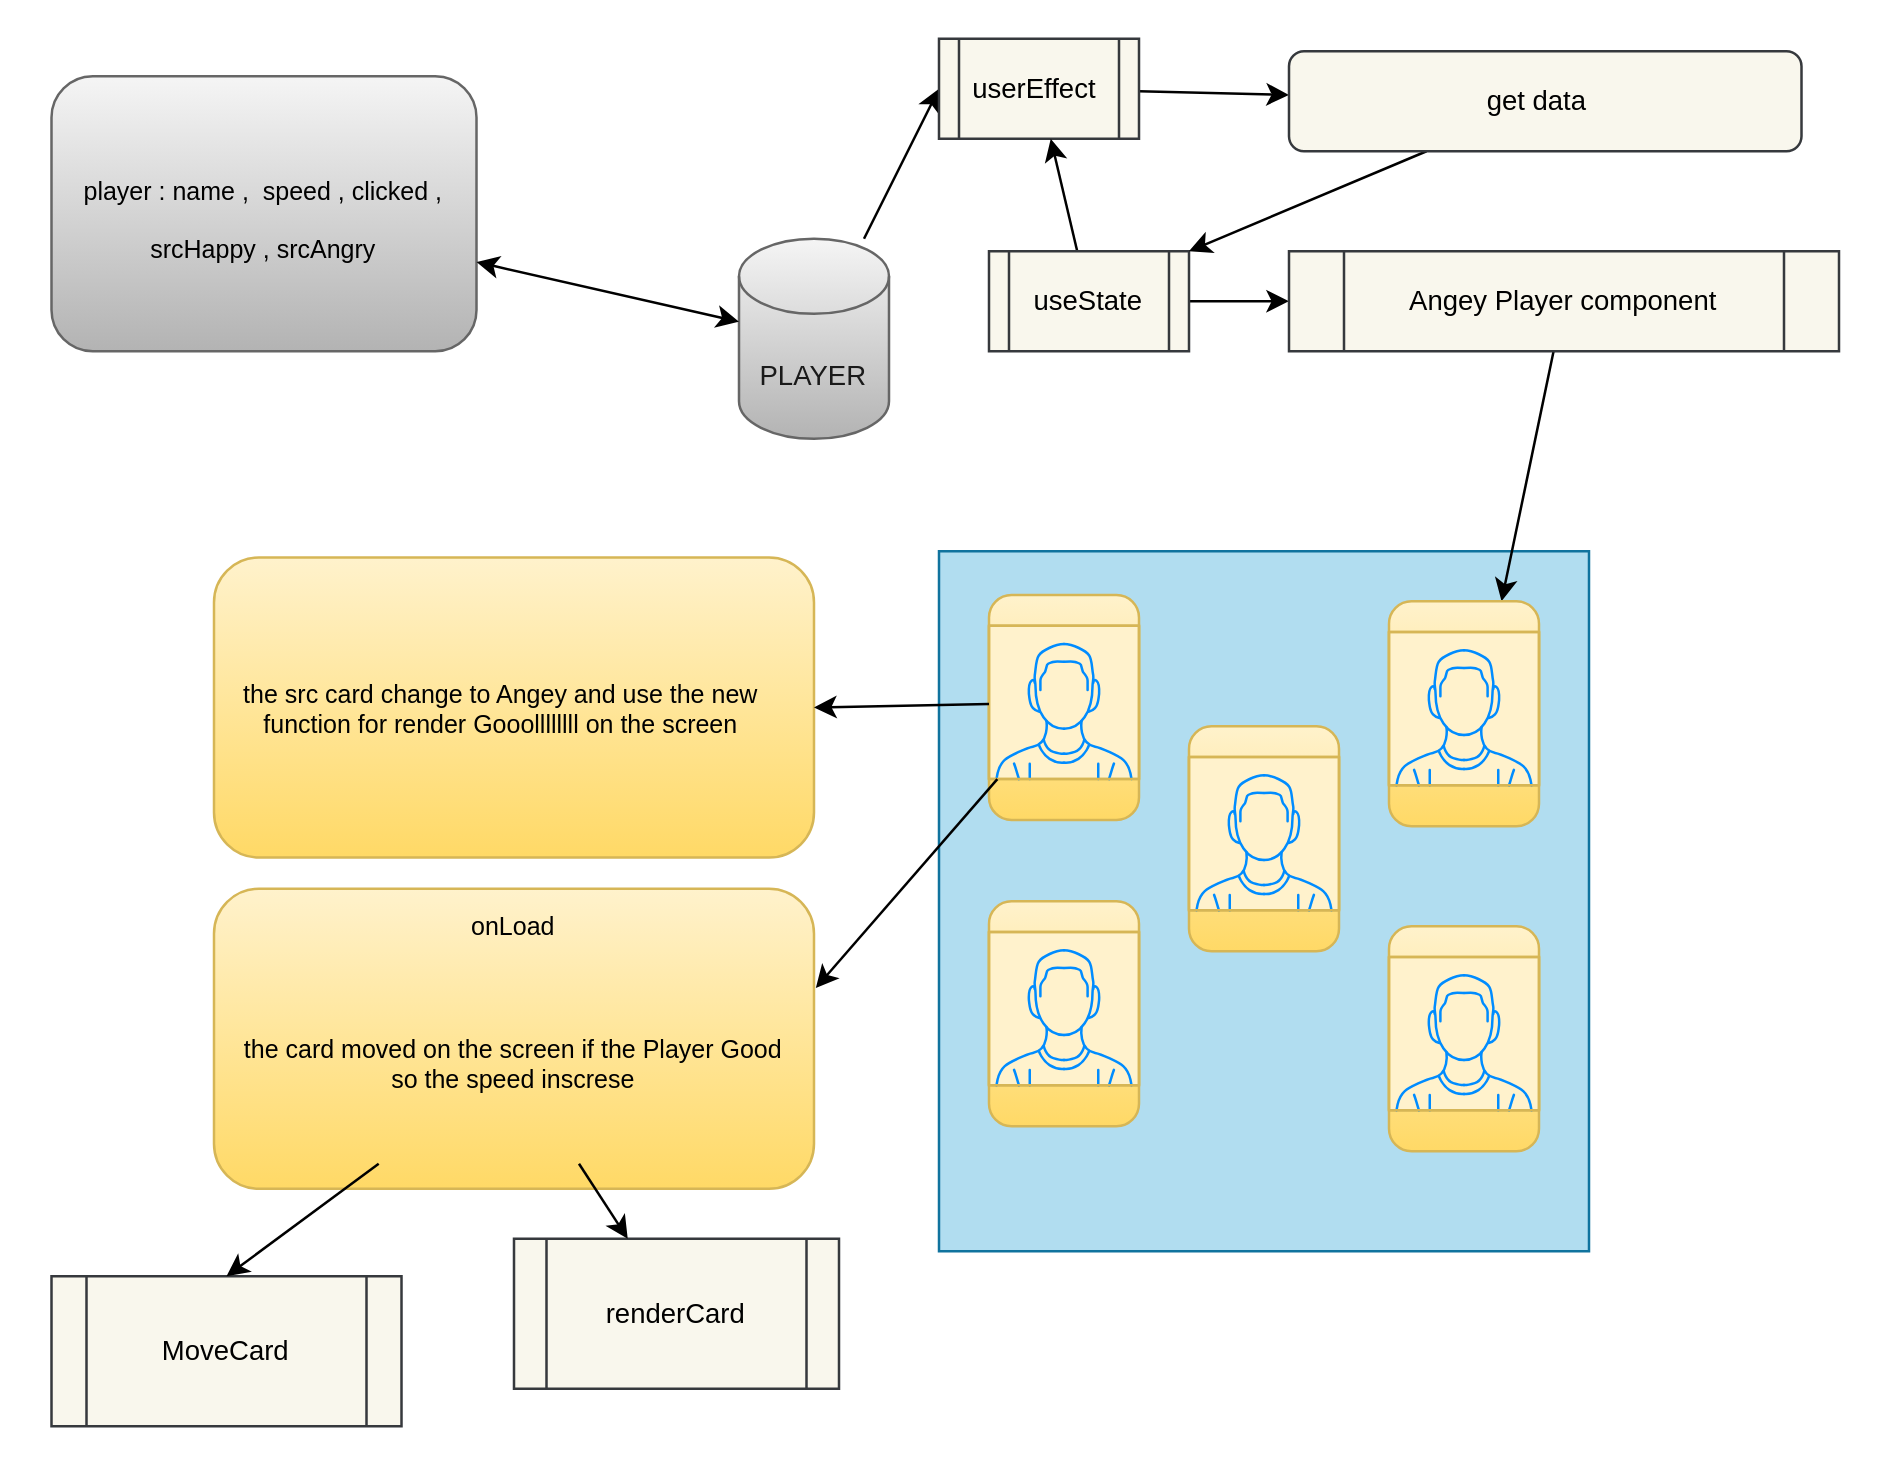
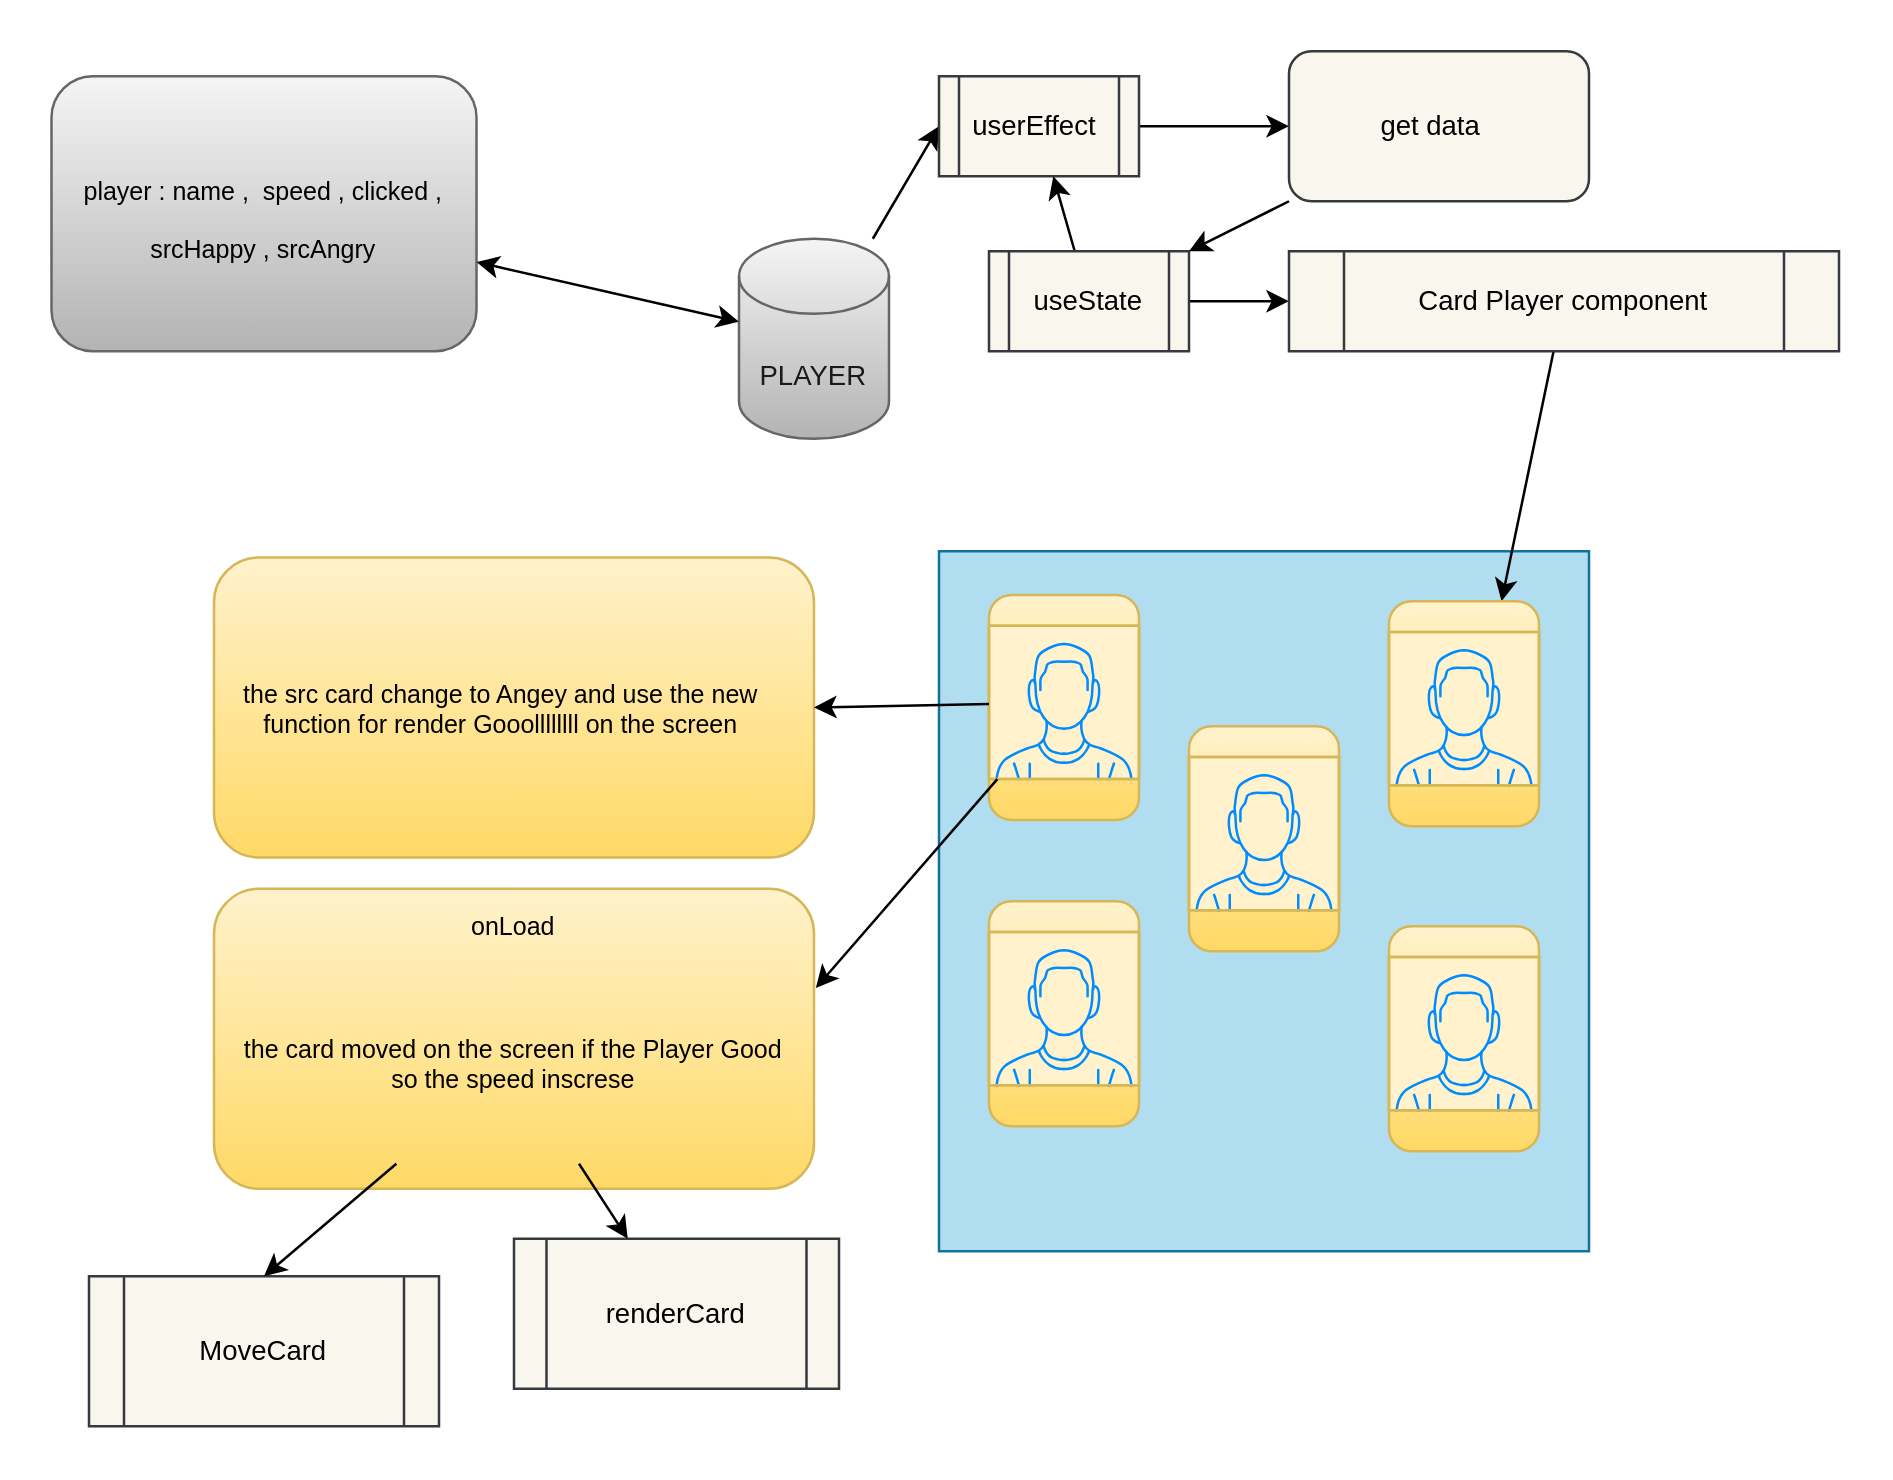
  <mxCell id="0" />
  <mxCell id="1" parent="0" />
  <mxCell id="2" value="" style="rounded=0;whiteSpace=wrap;html=1;fillColor=#b1ddf0;strokeColor=#10739e;" vertex="1" parent="1"><mxGeometry x="375" y="220" width="260" height="280" as="geometry" /></mxCell>
  <mxCell id="3" style="edgeStyle=none;html=1;entryX=0;entryY=0.5;entryDx=0;entryDy=0;fontSize=11;fontColor=#000000;" edge="1" parent="1" source="4" target="6"><mxGeometry relative="1" as="geometry" /></mxCell>
  <mxCell id="4" value="&lt;font color=&quot;#1a1a1a&quot; style=&quot;font-size: 11px;&quot;&gt;PLAYER&lt;/font&gt;" style="shape=cylinder3;whiteSpace=wrap;html=1;boundedLbl=1;backgroundOutline=1;size=15;fontSize=19;fillColor=#f5f5f5;gradientColor=#b3b3b3;strokeColor=#666666;" vertex="1" parent="1"><mxGeometry x="295" y="95" width="60" height="80" as="geometry" /></mxCell>
  <mxCell id="5" value="" style="edgeStyle=none;html=1;fontSize=11;fontColor=#000000;" edge="1" parent="1" source="6" target="11"><mxGeometry relative="1" as="geometry" /></mxCell>
- <mxCell id="6" value="&lt;font color=&quot;#000000&quot;&gt;userEffect&amp;nbsp;&lt;/font&gt;" style="shape=process;whiteSpace=wrap;html=1;backgroundOutline=1;labelBackgroundColor=none;fontSize=11;fillColor=#f9f7ed;strokeColor=#36393d;" vertex="1" parent="1"><mxGeometry x="375" y="15" width="80" height="40" as="geometry" /></mxCell>
+ <mxCell id="6" value="&lt;font color=&quot;#000000&quot;&gt;userEffect&amp;nbsp;&lt;/font&gt;" style="shape=process;whiteSpace=wrap;html=1;backgroundOutline=1;labelBackgroundColor=none;fontSize=11;fillColor=#f9f7ed;strokeColor=#36393d;" vertex="1" parent="1"><mxGeometry x="375" y="30" width="80" height="40" as="geometry" /></mxCell>
  <mxCell id="7" value="" style="edgeStyle=none;html=1;fontSize=11;fontColor=#000000;" edge="1" parent="1" source="9"><mxGeometry relative="1" as="geometry"><mxPoint x="515" y="120" as="targetPoint" /></mxGeometry></mxCell>
  <mxCell id="8" value="" style="edgeStyle=none;html=1;fontSize=10;fontColor=#000000;" edge="1" parent="1" source="9" target="6"><mxGeometry relative="1" as="geometry" /></mxCell>
  <mxCell id="9" value="&lt;font color=&quot;#000000&quot;&gt;useState&lt;/font&gt;" style="shape=process;whiteSpace=wrap;html=1;backgroundOutline=1;labelBackgroundColor=none;fontSize=11;fillColor=#f9f7ed;strokeColor=#36393d;" vertex="1" parent="1"><mxGeometry x="395" y="100" width="80" height="40" as="geometry" /></mxCell>
  <mxCell id="10" style="edgeStyle=none;html=1;entryX=1;entryY=0;entryDx=0;entryDy=0;fontSize=11;fontColor=#000000;" edge="1" parent="1" source="11" target="9"><mxGeometry relative="1" as="geometry" /></mxCell>
- <mxCell id="11" value="&lt;font color=&quot;#000000&quot;&gt;get data&amp;nbsp;&amp;nbsp;&lt;/font&gt;" style="rounded=1;whiteSpace=wrap;html=1;fontSize=11;fillColor=#f9f7ed;strokeColor=#36393d;labelBackgroundColor=none;" vertex="1" parent="1"><mxGeometry x="515" y="20" width="205" height="40" as="geometry" /></mxCell>
+ <mxCell id="11" value="&lt;font color=&quot;#000000&quot;&gt;get data&amp;nbsp;&amp;nbsp;&lt;/font&gt;" style="rounded=1;whiteSpace=wrap;html=1;fontSize=11;fillColor=#f9f7ed;strokeColor=#36393d;labelBackgroundColor=none;" vertex="1" parent="1"><mxGeometry x="515" y="20" width="120" height="60" as="geometry" /></mxCell>
  <mxCell id="12" style="edgeStyle=none;html=1;entryX=0.75;entryY=0;entryDx=0;entryDy=0;fontSize=10;fontColor=#000000;" edge="1" parent="1" source="13" target="35"><mxGeometry relative="1" as="geometry"><mxPoint x="527.5" y="230" as="targetPoint" /></mxGeometry></mxCell>
- <mxCell id="13" value="&lt;font color=&quot;#000000&quot;&gt;Angey Player component&lt;/font&gt;" style="shape=process;whiteSpace=wrap;html=1;backgroundOutline=1;labelBackgroundColor=none;fontSize=11;fillColor=#f9f7ed;strokeColor=#36393d;" vertex="1" parent="1"><mxGeometry x="515" y="100" width="220" height="40" as="geometry" /></mxCell>
+ <mxCell id="13" value="&lt;font color=&quot;#000000&quot;&gt;Card Player component&lt;/font&gt;" style="shape=process;whiteSpace=wrap;html=1;backgroundOutline=1;labelBackgroundColor=none;fontSize=11;fillColor=#f9f7ed;strokeColor=#36393d;" vertex="1" parent="1"><mxGeometry x="515" y="100" width="220" height="40" as="geometry" /></mxCell>
  <mxCell id="14" value="&lt;font style=&quot;font-size: 10px;&quot; color=&quot;#000000&quot;&gt;player : name ,&amp;nbsp; speed , clicked , srcHappy , srcAngry&lt;br&gt;&lt;/font&gt;" style="rounded=1;whiteSpace=wrap;html=1;fontSize=19;fillColor=#f5f5f5;strokeColor=#666666;gradientColor=#b3b3b3;" vertex="1" parent="1"><mxGeometry x="20" y="30" width="170" height="110" as="geometry" /></mxCell>
  <mxCell id="15" value="" style="endArrow=classic;startArrow=classic;html=1;fontSize=10;fontColor=#000000;" edge="1" parent="1" source="14" target="4"><mxGeometry width="50" height="50" relative="1" as="geometry"><mxPoint x="365" y="240" as="sourcePoint" /><mxPoint x="415" y="190" as="targetPoint" /></mxGeometry></mxCell>
  <mxCell id="16" value="" style="group" vertex="1" connectable="0" parent="1"><mxGeometry x="85" y="222.5" width="240" height="120" as="geometry" /></mxCell>
  <mxCell id="17" value="" style="whiteSpace=wrap;html=1;fillColor=#fff2cc;strokeColor=#d6b656;rounded=1;gradientColor=#ffd966;" vertex="1" parent="16"><mxGeometry width="240" height="120" as="geometry" /></mxCell>
  <mxCell id="18" value="the src card change to Angey and use the new function for render Gooollllllll on the screen" style="text;html=1;strokeColor=none;fillColor=none;align=center;verticalAlign=middle;whiteSpace=wrap;rounded=0;labelBackgroundColor=none;fontSize=10;fontColor=#000000;" vertex="1" parent="16"><mxGeometry x="10" y="30" width="210" height="60" as="geometry" /></mxCell>
  <mxCell id="19" value="" style="group;rotation=90;" vertex="1" connectable="0" parent="1"><mxGeometry x="85" y="355" width="240" height="120" as="geometry" /></mxCell>
  <mxCell id="20" value="" style="whiteSpace=wrap;html=1;fillColor=#fff2cc;strokeColor=#d6b656;rounded=1;gradientColor=#ffd966;" vertex="1" parent="19"><mxGeometry width="240" height="120" as="geometry" /></mxCell>
  <mxCell id="21" value="onLoad" style="text;html=1;strokeColor=none;fillColor=none;align=center;verticalAlign=middle;whiteSpace=wrap;rounded=0;labelBackgroundColor=none;fontSize=10;fontColor=#000000;" vertex="1" parent="19"><mxGeometry x="90" width="60" height="30" as="geometry" /></mxCell>
  <mxCell id="22" value="the card moved on the screen if the Player Good so the speed inscrese" style="text;html=1;strokeColor=none;fillColor=none;align=center;verticalAlign=middle;whiteSpace=wrap;rounded=0;labelBackgroundColor=none;fontSize=10;fontColor=#000000;" vertex="1" parent="19"><mxGeometry x="10" y="30" width="220" height="80" as="geometry" /></mxCell>
  <mxCell id="23" value="" style="group" vertex="1" connectable="0" parent="1"><mxGeometry x="395" y="237.5" width="60" height="90" as="geometry" /></mxCell>
  <mxCell id="24" value="" style="rounded=1;whiteSpace=wrap;html=1;fillColor=#fff2cc;gradientColor=#ffd966;strokeColor=#d6b656;" vertex="1" parent="23"><mxGeometry width="60" height="90" as="geometry" /></mxCell>
  <mxCell id="25" value="" style="verticalLabelPosition=bottom;shadow=0;dashed=0;align=center;html=1;verticalAlign=top;strokeWidth=1;shape=mxgraph.mockup.containers.userMale;strokeColor=#d6b656;strokeColor2=#008cff;fontSize=7;fillColor=#fff2cc;gradientColor=#ffd966;" vertex="1" parent="23"><mxGeometry y="12.273" width="60" height="61.364" as="geometry" /></mxCell>
  <mxCell id="26" style="edgeStyle=none;html=1;entryX=1;entryY=0.5;entryDx=0;entryDy=0;fontSize=10;fontColor=#000000;" edge="1" parent="1" source="25" target="17"><mxGeometry relative="1" as="geometry" /></mxCell>
  <mxCell id="27" style="edgeStyle=none;html=1;entryX=1.003;entryY=0.331;entryDx=0;entryDy=0;entryPerimeter=0;fontSize=10;fontColor=#000000;" edge="1" parent="1" source="25" target="20"><mxGeometry relative="1" as="geometry" /></mxCell>
  <mxCell id="28" value="" style="group" vertex="1" connectable="0" parent="1"><mxGeometry x="475" y="290" width="60" height="90" as="geometry" /></mxCell>
  <mxCell id="29" value="" style="rounded=1;whiteSpace=wrap;html=1;fillColor=#fff2cc;gradientColor=#ffd966;strokeColor=#d6b656;" vertex="1" parent="28"><mxGeometry width="60" height="90" as="geometry" /></mxCell>
  <mxCell id="30" value="" style="verticalLabelPosition=bottom;shadow=0;dashed=0;align=center;html=1;verticalAlign=top;strokeWidth=1;shape=mxgraph.mockup.containers.userMale;strokeColor=#d6b656;strokeColor2=#008cff;fontSize=7;fillColor=#fff2cc;gradientColor=#ffd966;" vertex="1" parent="28"><mxGeometry y="12.273" width="60" height="61.364" as="geometry" /></mxCell>
  <mxCell id="31" value="" style="group" vertex="1" connectable="0" parent="1"><mxGeometry x="395" y="360" width="60" height="90" as="geometry" /></mxCell>
  <mxCell id="32" value="" style="rounded=1;whiteSpace=wrap;html=1;fillColor=#fff2cc;gradientColor=#ffd966;strokeColor=#d6b656;" vertex="1" parent="31"><mxGeometry width="60" height="90" as="geometry" /></mxCell>
  <mxCell id="33" value="" style="verticalLabelPosition=bottom;shadow=0;dashed=0;align=center;html=1;verticalAlign=top;strokeWidth=1;shape=mxgraph.mockup.containers.userMale;strokeColor=#d6b656;strokeColor2=#008cff;fontSize=7;fillColor=#fff2cc;gradientColor=#ffd966;" vertex="1" parent="31"><mxGeometry y="12.273" width="60" height="61.364" as="geometry" /></mxCell>
  <mxCell id="34" value="" style="group" vertex="1" connectable="0" parent="1"><mxGeometry x="555" y="240" width="60" height="90" as="geometry" /></mxCell>
  <mxCell id="35" value="" style="rounded=1;whiteSpace=wrap;html=1;fillColor=#fff2cc;gradientColor=#ffd966;strokeColor=#d6b656;" vertex="1" parent="34"><mxGeometry width="60" height="90" as="geometry" /></mxCell>
  <mxCell id="36" value="" style="verticalLabelPosition=bottom;shadow=0;dashed=0;align=center;html=1;verticalAlign=top;strokeWidth=1;shape=mxgraph.mockup.containers.userMale;strokeColor=#d6b656;strokeColor2=#008cff;fontSize=7;fillColor=#fff2cc;gradientColor=#ffd966;" vertex="1" parent="34"><mxGeometry y="12.273" width="60" height="61.364" as="geometry" /></mxCell>
  <mxCell id="37" value="" style="group" vertex="1" connectable="0" parent="1"><mxGeometry x="555" y="370" width="60" height="90" as="geometry" /></mxCell>
  <mxCell id="38" value="" style="rounded=1;whiteSpace=wrap;html=1;fillColor=#fff2cc;gradientColor=#ffd966;strokeColor=#d6b656;" vertex="1" parent="37"><mxGeometry width="60" height="90" as="geometry" /></mxCell>
  <mxCell id="39" value="" style="verticalLabelPosition=bottom;shadow=0;dashed=0;align=center;html=1;verticalAlign=top;strokeWidth=1;shape=mxgraph.mockup.containers.userMale;strokeColor=#d6b656;strokeColor2=#008cff;fontSize=7;fillColor=#fff2cc;gradientColor=#ffd966;" vertex="1" parent="37"><mxGeometry y="12.273" width="60" height="61.364" as="geometry" /></mxCell>
- <mxCell id="40" value="&lt;font color=&quot;#000000&quot;&gt;MoveCard&lt;/font&gt;" style="shape=process;whiteSpace=wrap;html=1;backgroundOutline=1;labelBackgroundColor=none;fontSize=11;fillColor=#f9f7ed;strokeColor=#36393d;" vertex="1" parent="1"><mxGeometry x="20" y="510" width="140" height="60" as="geometry" /></mxCell>
+ <mxCell id="40" value="&lt;font color=&quot;#000000&quot;&gt;MoveCard&lt;/font&gt;" style="shape=process;whiteSpace=wrap;html=1;backgroundOutline=1;labelBackgroundColor=none;fontSize=11;fillColor=#f9f7ed;strokeColor=#36393d;" vertex="1" parent="1"><mxGeometry x="35" y="510" width="140" height="60" as="geometry" /></mxCell>
  <mxCell id="41" value="&lt;font color=&quot;#000000&quot;&gt;renderCard&lt;/font&gt;" style="shape=process;whiteSpace=wrap;html=1;backgroundOutline=1;labelBackgroundColor=none;fontSize=11;fillColor=#f9f7ed;strokeColor=#36393d;" vertex="1" parent="1"><mxGeometry x="205" y="495" width="130" height="60" as="geometry" /></mxCell>
  <mxCell id="42" style="edgeStyle=none;html=1;fontSize=10;fontColor=#000000;" edge="1" parent="1" source="22" target="41"><mxGeometry relative="1" as="geometry" /></mxCell>
  <mxCell id="43" style="edgeStyle=none;html=1;entryX=0.5;entryY=0;entryDx=0;entryDy=0;fontSize=10;fontColor=#000000;" edge="1" parent="1" source="22" target="40"><mxGeometry relative="1" as="geometry" /></mxCell>
